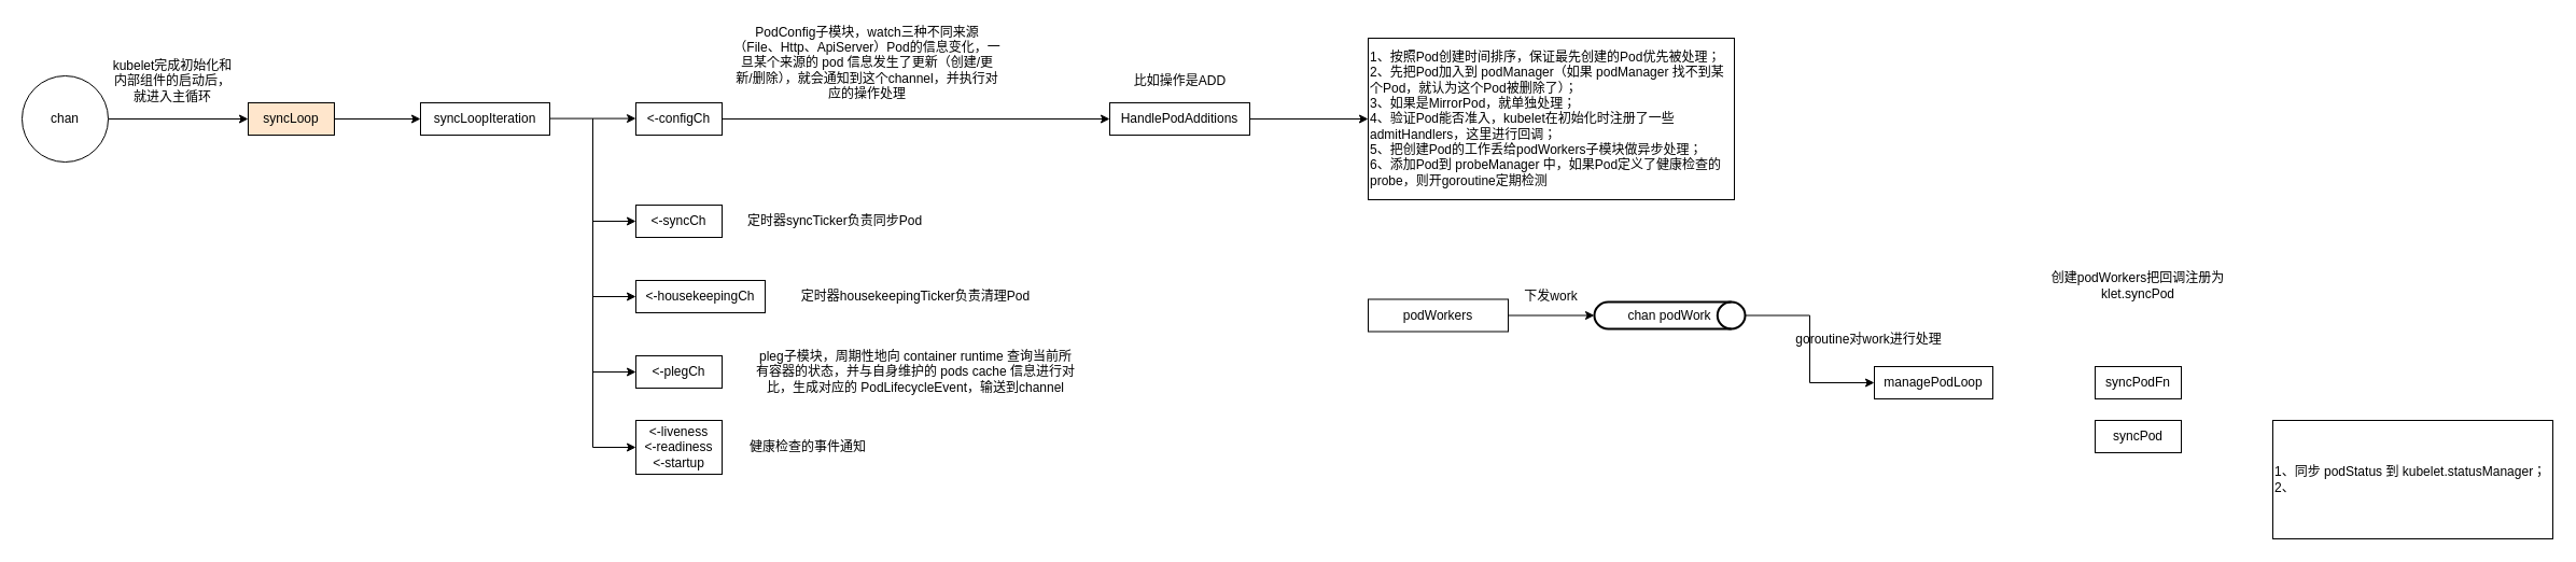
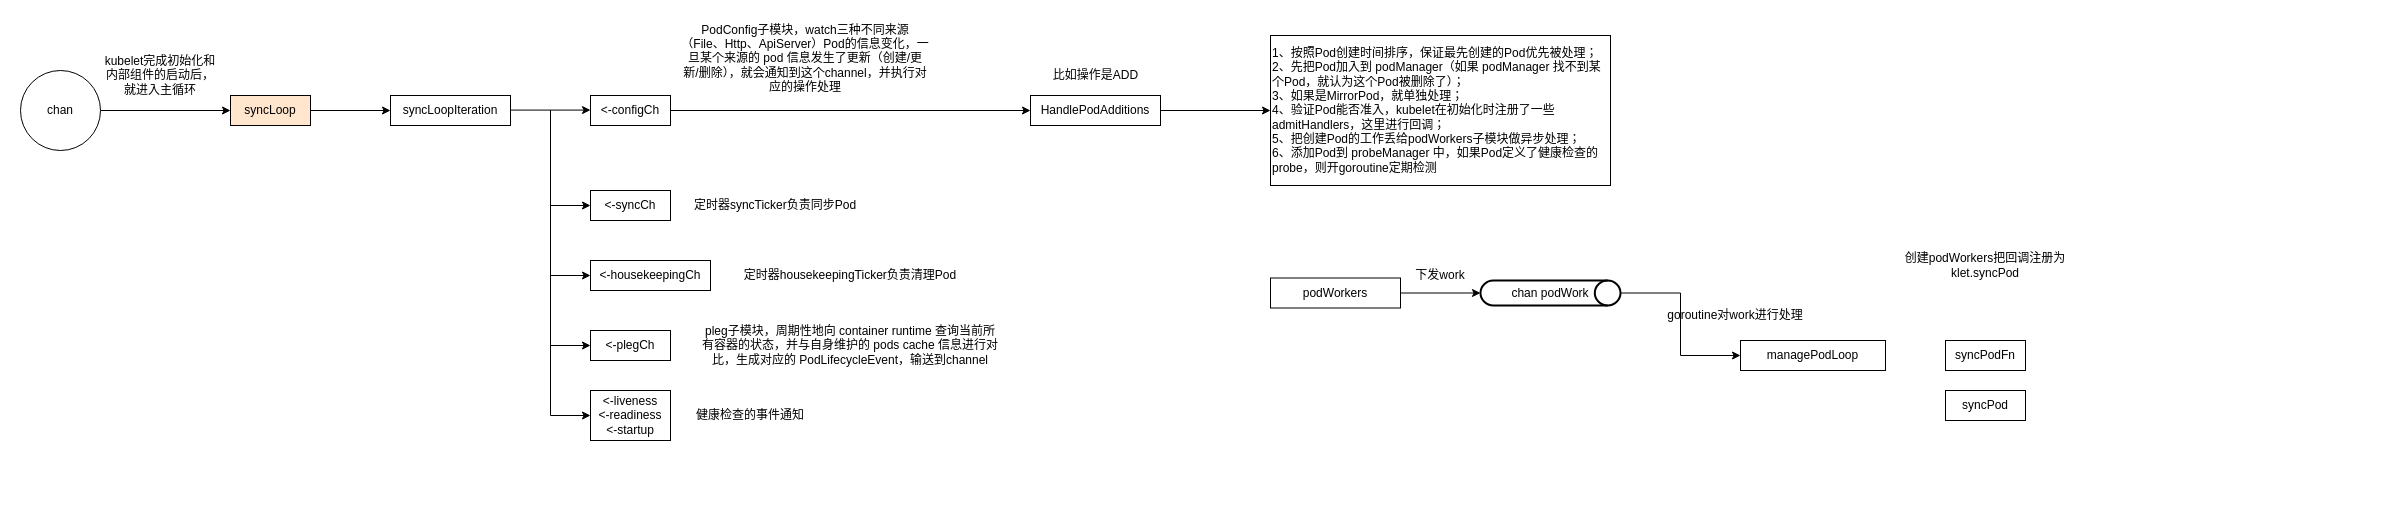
  <mxCell id="0" />
  <mxCell id="1" parent="0" />
  <mxCell id="2" value="" style="edgeStyle=orthogonalEdgeStyle;rounded=0;orthogonalLoop=1;jettySize=auto;html=1;" edge="1" parent="1" source="3" target="5"><mxGeometry relative="1" as="geometry" /></mxCell>
  <mxCell id="3" value="chan" style="ellipse;whiteSpace=wrap;html=1;aspect=fixed;" vertex="1" parent="1"><mxGeometry x="20" y="70" width="80" height="80" as="geometry" /></mxCell>
  <mxCell id="4" value="" style="edgeStyle=orthogonalEdgeStyle;rounded=0;orthogonalLoop=1;jettySize=auto;html=1;" edge="1" parent="1" source="5" target="7"><mxGeometry relative="1" as="geometry" /></mxCell>
  <mxCell id="5" value="syncLoop" style="rounded=0;whiteSpace=wrap;html=1;fillColor=#ffe6cc;" vertex="1" parent="1"><mxGeometry x="230" y="95" width="80" height="30" as="geometry" /></mxCell>
  <mxCell id="6" value="kubelet完成初始化和内部组件的启动后，就进入主循环" style="text;html=1;strokeColor=none;fillColor=none;align=center;verticalAlign=middle;whiteSpace=wrap;rounded=0;" vertex="1" parent="1"><mxGeometry x="100" y="50" width="120" height="50" as="geometry" /></mxCell>
  <mxCell id="7" value="syncLoopIteration" style="rounded=0;whiteSpace=wrap;labelBorderColor=none;" vertex="1" parent="1"><mxGeometry x="390" y="95" width="120" height="30" as="geometry" /></mxCell>
  <mxCell id="8" value="" style="edgeStyle=orthogonalEdgeStyle;rounded=0;orthogonalLoop=1;jettySize=auto;html=1;entryX=0;entryY=0.5;entryDx=0;entryDy=0;" edge="1" parent="1" source="9" target="25"><mxGeometry relative="1" as="geometry" /></mxCell>
  <mxCell id="9" value="&lt;-configCh" style="rounded=0;whiteSpace=wrap;" vertex="1" parent="1"><mxGeometry x="590" y="95" width="80" height="30" as="geometry" /></mxCell>
  <mxCell id="10" value="&lt;-syncCh" style="rounded=0;whiteSpace=wrap;" vertex="1" parent="1"><mxGeometry x="590" y="190" width="80" height="30" as="geometry" /></mxCell>
  <mxCell id="11" value="&lt;-housekeepingCh" style="rounded=0;whiteSpace=wrap;" vertex="1" parent="1"><mxGeometry x="590" y="260" width="120" height="30" as="geometry" /></mxCell>
  <mxCell id="12" value="&lt;-plegCh" style="rounded=0;whiteSpace=wrap;" vertex="1" parent="1"><mxGeometry x="590" y="330" width="80" height="30" as="geometry" /></mxCell>
  <mxCell id="13" value="&lt;-liveness&#10;&lt;-readiness&#10;&lt;-startup" style="rounded=0;whiteSpace=wrap;" vertex="1" parent="1"><mxGeometry x="590" y="390" width="80" height="50" as="geometry" /></mxCell>
  <mxCell id="14" value="" style="edgeStyle=orthogonalEdgeStyle;rounded=0;orthogonalLoop=1;jettySize=auto;html=1;" edge="1" parent="1"><mxGeometry relative="1" as="geometry"><mxPoint x="510" y="109.58" as="sourcePoint" /><mxPoint x="590" y="109.58" as="targetPoint" /></mxGeometry></mxCell>
  <mxCell id="15" value="" style="edgeStyle=orthogonalEdgeStyle;rounded=0;orthogonalLoop=1;jettySize=auto;html=1;entryX=0;entryY=0.5;entryDx=0;entryDy=0;" edge="1" parent="1" target="10"><mxGeometry relative="1" as="geometry"><mxPoint x="550" y="110" as="sourcePoint" /><mxPoint x="600" y="119.58" as="targetPoint" /><Array as="points"><mxPoint x="550" y="205" /></Array></mxGeometry></mxCell>
  <mxCell id="16" value="" style="edgeStyle=orthogonalEdgeStyle;rounded=0;orthogonalLoop=1;jettySize=auto;html=1;entryX=0;entryY=0.5;entryDx=0;entryDy=0;" edge="1" parent="1" target="11"><mxGeometry relative="1" as="geometry"><mxPoint x="550" y="110" as="sourcePoint" /><mxPoint x="600" y="175" as="targetPoint" /><Array as="points"><mxPoint x="550" y="275" /></Array></mxGeometry></mxCell>
  <mxCell id="17" value="" style="edgeStyle=orthogonalEdgeStyle;rounded=0;orthogonalLoop=1;jettySize=auto;html=1;entryX=0;entryY=0.5;entryDx=0;entryDy=0;" edge="1" parent="1" target="12"><mxGeometry relative="1" as="geometry"><mxPoint x="550" y="110" as="sourcePoint" /><mxPoint x="600" y="225" as="targetPoint" /><Array as="points"><mxPoint x="550" y="345" /></Array></mxGeometry></mxCell>
  <mxCell id="18" value="" style="edgeStyle=orthogonalEdgeStyle;rounded=0;orthogonalLoop=1;jettySize=auto;html=1;entryX=0;entryY=0.5;entryDx=0;entryDy=0;" edge="1" parent="1" target="13"><mxGeometry relative="1" as="geometry"><mxPoint x="550" y="110" as="sourcePoint" /><mxPoint x="600" y="275" as="targetPoint" /><Array as="points"><mxPoint x="550" y="415" /></Array></mxGeometry></mxCell>
  <mxCell id="19" value="定时器syncTicker负责同步Pod" style="text;strokeColor=none;fillColor=none;align=center;verticalAlign=middle;whiteSpace=wrap;rounded=0;" vertex="1" parent="1"><mxGeometry x="690" y="190" width="170" height="30" as="geometry" /></mxCell>
  <mxCell id="20" value="定时器housekeepingTicker负责清理Pod" style="text;strokeColor=none;fillColor=none;align=center;verticalAlign=middle;whiteSpace=wrap;rounded=0;" vertex="1" parent="1"><mxGeometry x="740" y="260" width="220" height="30" as="geometry" /></mxCell>
  <mxCell id="21" value="pleg子模块，周期性地向 container runtime 查询当前所有容器的状态，并与自身维护的 pods cache 信息进行对比，生成对应的 PodLifecycleEvent，输送到channel" style="text;strokeColor=none;fillColor=none;align=center;verticalAlign=middle;whiteSpace=wrap;rounded=0;" vertex="1" parent="1"><mxGeometry x="700" y="325" width="300" height="40" as="geometry" /></mxCell>
  <mxCell id="22" value="健康检查的事件通知" style="text;strokeColor=none;fillColor=none;align=center;verticalAlign=middle;whiteSpace=wrap;rounded=0;" vertex="1" parent="1"><mxGeometry x="680" y="400" width="140" height="30" as="geometry" /></mxCell>
  <mxCell id="23" value="PodConfig子模块，watch三种不同来源（File、Http、ApiServer）Pod的信息变化，一旦某个来源的 pod 信息发生了更新（创建/更新/删除），就会通知到这个channel，并执行对应的操作处理" style="text;strokeColor=none;fillColor=none;align=center;verticalAlign=middle;whiteSpace=wrap;rounded=0;" vertex="1" parent="1"><mxGeometry x="680" y="20" width="250" height="75" as="geometry" /></mxCell>
  <mxCell id="24" value="" style="edgeStyle=orthogonalEdgeStyle;rounded=0;orthogonalLoop=1;jettySize=auto;html=1;" edge="1" parent="1" source="25" target="27"><mxGeometry relative="1" as="geometry" /></mxCell>
  <mxCell id="25" value="HandlePodAdditions" style="rounded=0;whiteSpace=wrap;labelBorderColor=none;html=0;" vertex="1" parent="1"><mxGeometry x="1030" y="95" width="130" height="30" as="geometry" /></mxCell>
  <mxCell id="26" value="比如操作是ADD" style="text;strokeColor=none;fillColor=none;align=center;verticalAlign=middle;whiteSpace=wrap;rounded=0;" vertex="1" parent="1"><mxGeometry x="1031" y="60" width="129" height="30" as="geometry" /></mxCell>
  <mxCell id="27" value="1、按照Pod创建时间排序，保证最先创建的Pod优先被处理；&#10;2、先把Pod加入到 podManager（如果 podManager 找不到某个Pod，就认为这个Pod被删除了）；&#10;3、如果是MirrorPod，就单独处理；&#10;4、验证Pod能否准入，kubelet在初始化时注册了一些admitHandlers，这里进行回调；&#10;5、把创建Pod的工作丢给podWorkers子模块做异步处理；&#10;6、添加Pod到 probeManager 中，如果Pod定义了健康检查的probe，则开goroutine定期检测" style="rounded=0;whiteSpace=wrap;labelBorderColor=none;html=0;align=left;fontStyle=0" vertex="1" parent="1"><mxGeometry x="1270" y="35" width="340" height="150" as="geometry" /></mxCell>
  <mxCell id="28" value="" style="edgeStyle=orthogonalEdgeStyle;rounded=0;orthogonalLoop=1;jettySize=auto;html=1;" edge="1" parent="1" source="29" target="31"><mxGeometry relative="1" as="geometry" /></mxCell>
  <mxCell id="29" value="podWorkers" style="rounded=0;whiteSpace=wrap;labelBorderColor=none;html=0;" vertex="1" parent="1"><mxGeometry x="1270" y="277.5" width="130" height="30" as="geometry" /></mxCell>
  <mxCell id="30" value="" style="edgeStyle=orthogonalEdgeStyle;rounded=0;orthogonalLoop=1;jettySize=auto;html=1;entryX=0;entryY=0.5;entryDx=0;entryDy=0;" edge="1" parent="1" source="31" target="33"><mxGeometry relative="1" as="geometry" /></mxCell>
  <mxCell id="31" value="chan podWork" style="strokeWidth=2;shape=mxgraph.flowchart.direct_data;whiteSpace=wrap;labelBorderColor=none;" vertex="1" parent="1"><mxGeometry x="1480" y="280" width="140" height="25" as="geometry" /></mxCell>
  <mxCell id="32" value="下发work" style="text;html=1;strokeColor=none;fillColor=none;align=center;verticalAlign=middle;whiteSpace=wrap;rounded=0;" vertex="1" parent="1"><mxGeometry x="1410" y="260" width="60" height="30" as="geometry" /></mxCell>
- <mxCell id="33" value="managePodLoop" style="rounded=0;whiteSpace=wrap;labelBorderColor=none;html=0;" vertex="1" parent="1"><mxGeometry x="1740" y="340" width="110" height="30" as="geometry" /></mxCell>
+ <mxCell id="33" value="managePodLoop" style="rounded=0;whiteSpace=wrap;labelBorderColor=none;html=0;" vertex="1" parent="1"><mxGeometry x="1740" y="340" width="145" height="30" as="geometry" /></mxCell>
  <mxCell id="34" value="goroutine对work进行处理" style="text;html=1;strokeColor=none;fillColor=none;align=center;verticalAlign=middle;whiteSpace=wrap;rounded=0;" vertex="1" parent="1"><mxGeometry x="1660" y="300" width="150" height="30" as="geometry" /></mxCell>
  <mxCell id="35" value="syncPodFn" style="rounded=0;whiteSpace=wrap;labelBorderColor=none;html=0;" vertex="1" parent="1"><mxGeometry x="1945" y="340" width="80" height="30" as="geometry" /></mxCell>
  <mxCell id="36" value="创建podWorkers把回调注册为klet.syncPod" style="text;strokeColor=none;fillColor=none;align=center;verticalAlign=middle;whiteSpace=wrap;rounded=0;" vertex="1" parent="1"><mxGeometry x="1900" y="250" width="170" height="30" as="geometry" /></mxCell>
  <mxCell id="37" value="syncPod" style="rounded=0;whiteSpace=wrap;labelBorderColor=none;html=0;" vertex="1" parent="1"><mxGeometry x="1945" y="390" width="80" height="30" as="geometry" /></mxCell>
- <mxCell id="38" value="1、同步 podStatus 到 kubelet.statusManager；&#10;2、" style="rounded=0;whiteSpace=wrap;labelBorderColor=none;html=0;align=left;" vertex="1" parent="1"><mxGeometry x="2110" y="390" width="260" height="110" as="geometry" /></mxCell>
